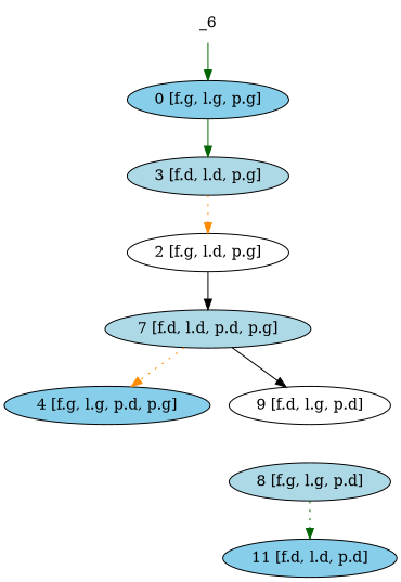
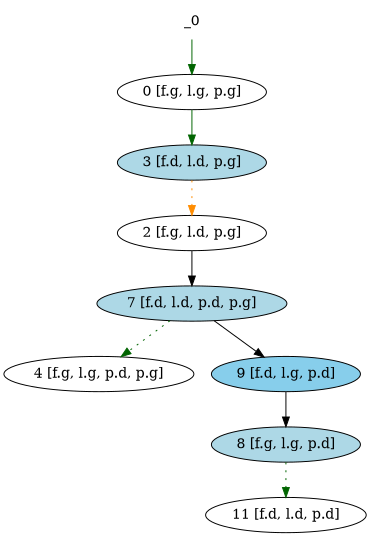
  digraph {
    node [fillcolor=white style=filled]
    edge [color=darkgreen style=solid]
-   _0 [shape=none label=_6]
-   n2 [fillcolor=skyblue label="0 [f.g, l.g, p.g]"]
+   _0 [shape=none]
+   n2 [label="0 [f.g, l.g, p.g]"]
    n3 [fillcolor=lightblue label="3 [f.d, l.d, p.g]"]
    n4 [label="2 [f.g, l.d, p.g]"]
    n5 [fillcolor=lightblue label="7 [f.d, l.d, p.d, p.g]"]
-   n6 [fillcolor=skyblue label="4 [f.g, l.g, p.d, p.g]"]
-   n7 [label="9 [f.d, l.g, p.d]"]
-   n8 [fillcolor=skyblue label="11 [f.d, l.d, p.d]"]
+   n6 [label="4 [f.g, l.g, p.d, p.g]"]
+   n7 [fillcolor=skyblue label="9 [f.d, l.g, p.d]"]
+   n8 [label="11 [f.d, l.d, p.d]"]
    n9 [fillcolor=lightblue label="8 [f.g, l.g, p.d]"]
    _0 -> n2
    n2 -> n3
    n3 -> n4 [color=darkorange style=dotted]
    n4 -> n5 [color=black]
-   n5 -> n6 [color=darkorange style=dotted]
+   n5 -> n6 [style=dotted]
    n5 -> n7 [color=black]
+   n7 -> n9 [color=black]
    n9 -> n8 [style=dotted]
  }
